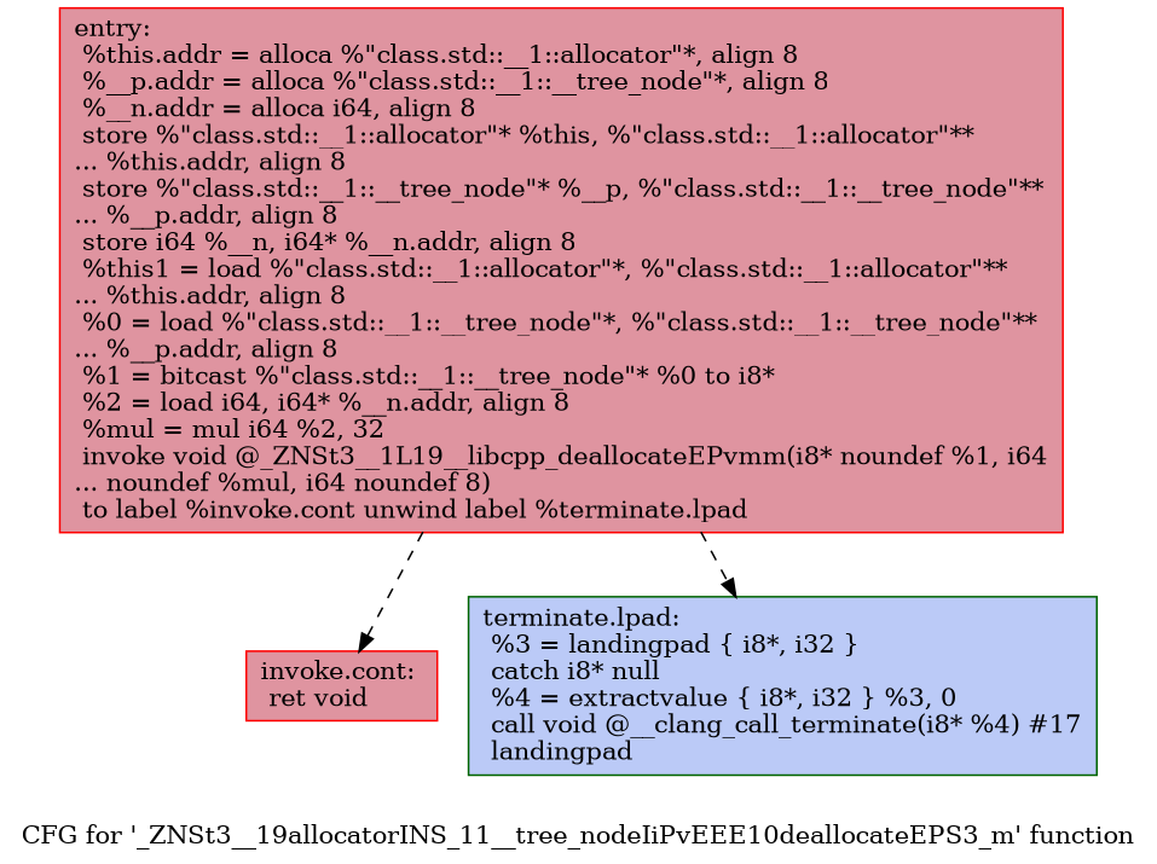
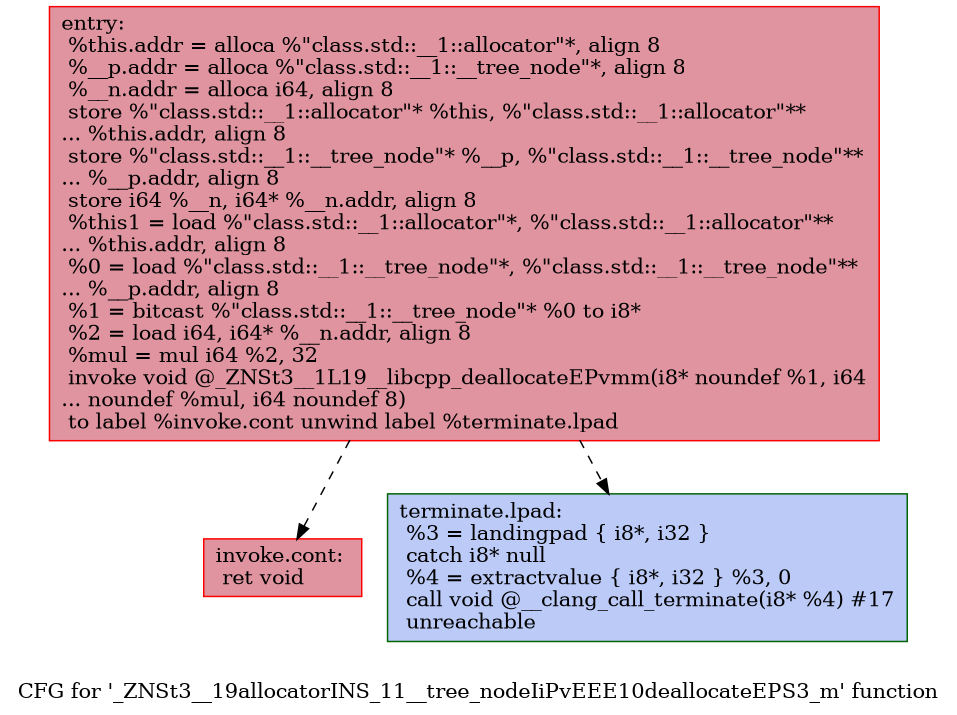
  digraph {
    label="CFG for '_ZNSt3__19allocatorINS_11__tree_nodeIiPvEEE10deallocateEPS3_m' function"
    node [color=red fillcolor="#b70d2870" shape=record style=filled]
    edge [style=dashed]
    n1 [label="{entry:\l  %this.addr = alloca %\"class.std::__1::allocator\"*, align 8\l  %__p.addr = alloca %\"class.std::__1::__tree_node\"*, align 8\l  %__n.addr = alloca i64, align 8\l  store %\"class.std::__1::allocator\"* %this, %\"class.std::__1::allocator\"**\l... %this.addr, align 8\l  store %\"class.std::__1::__tree_node\"* %__p, %\"class.std::__1::__tree_node\"**\l... %__p.addr, align 8\l  store i64 %__n, i64* %__n.addr, align 8\l  %this1 = load %\"class.std::__1::allocator\"*, %\"class.std::__1::allocator\"**\l... %this.addr, align 8\l  %0 = load %\"class.std::__1::__tree_node\"*, %\"class.std::__1::__tree_node\"**\l... %__p.addr, align 8\l  %1 = bitcast %\"class.std::__1::__tree_node\"* %0 to i8*\l  %2 = load i64, i64* %__n.addr, align 8\l  %mul = mul i64 %2, 32\l  invoke void @_ZNSt3__1L19__libcpp_deallocateEPvmm(i8* noundef %1, i64\l... noundef %mul, i64 noundef 8)\l          to label %invoke.cont unwind label %terminate.lpad\l}"]
    n2 [label="{invoke.cont:                                      \l  ret void\l}"]
-   n3 [color=darkgreen fillcolor="#6687ed70" label="{terminate.lpad:                                   \l  %3 = landingpad \{ i8*, i32 \}\l          catch i8* null\l  %4 = extractvalue \{ i8*, i32 \} %3, 0\l  call void @__clang_call_terminate(i8* %4) #17\l  landingpad\l}"]
+   n3 [color=darkgreen fillcolor="#6687ed70" label="{terminate.lpad:                                   \l  %3 = landingpad \{ i8*, i32 \}\l          catch i8* null\l  %4 = extractvalue \{ i8*, i32 \} %3, 0\l  call void @__clang_call_terminate(i8* %4) #17\l  unreachable\l}"]
    n1 -> n2
    n1 -> n3
  }
